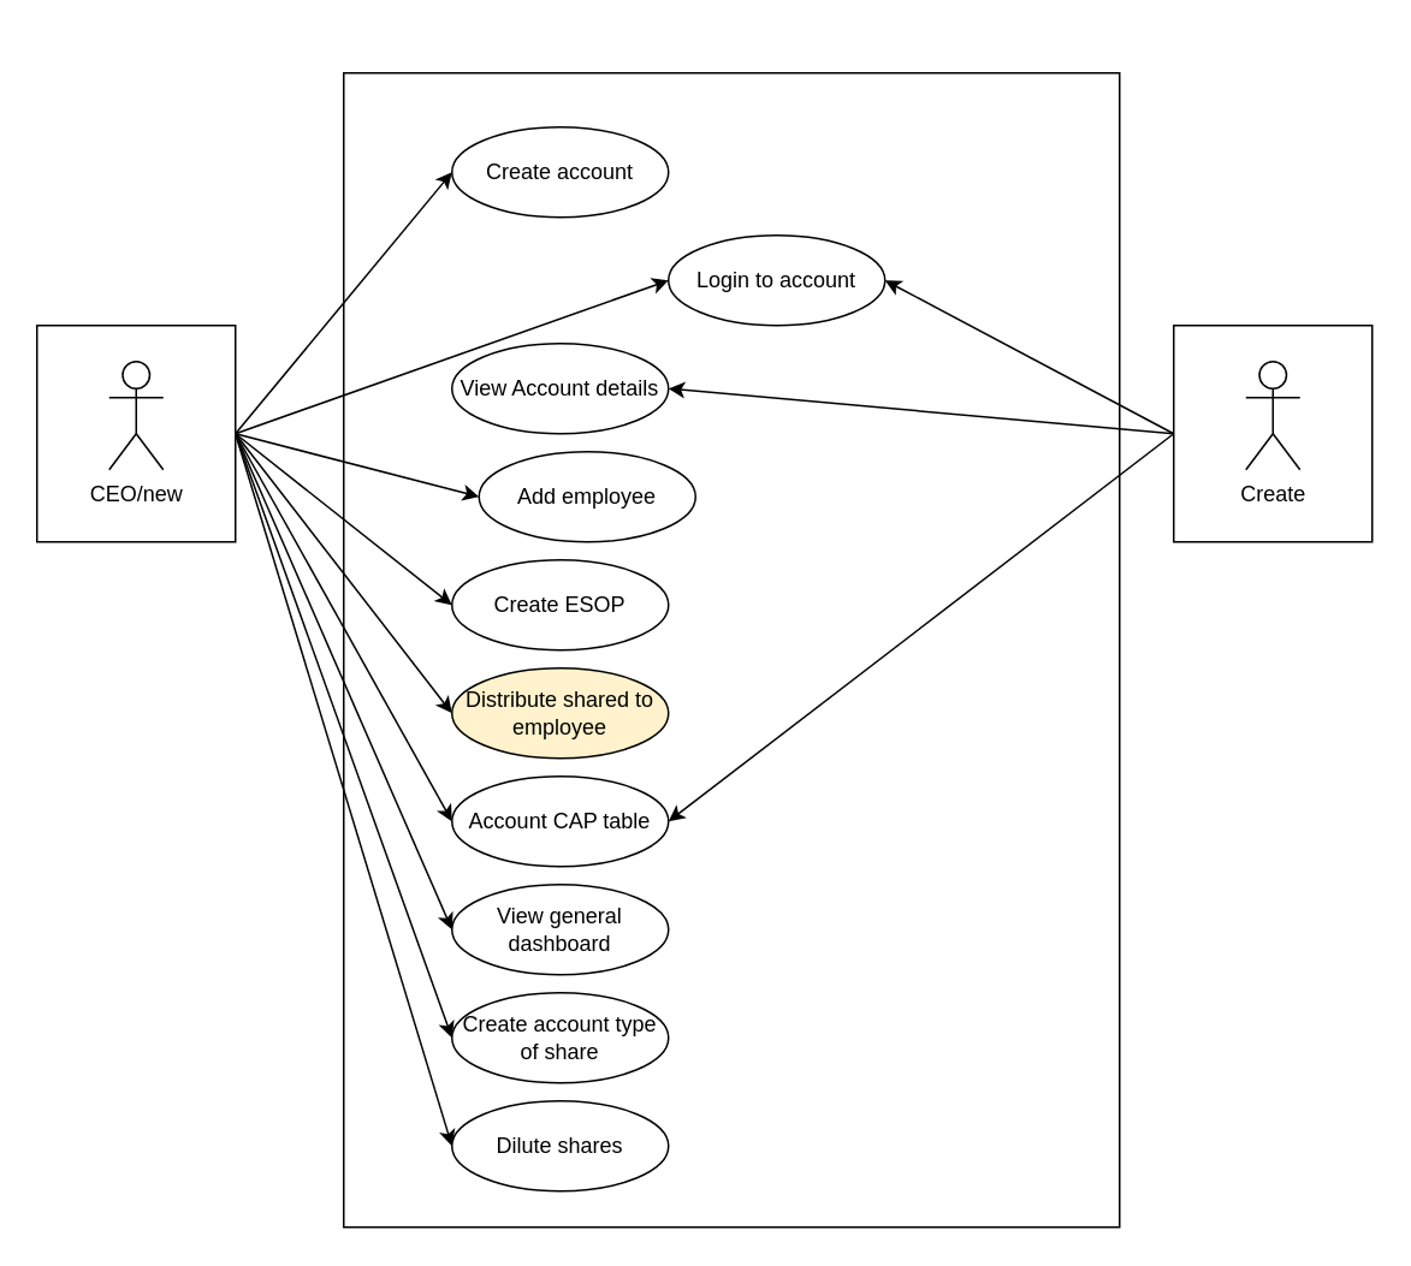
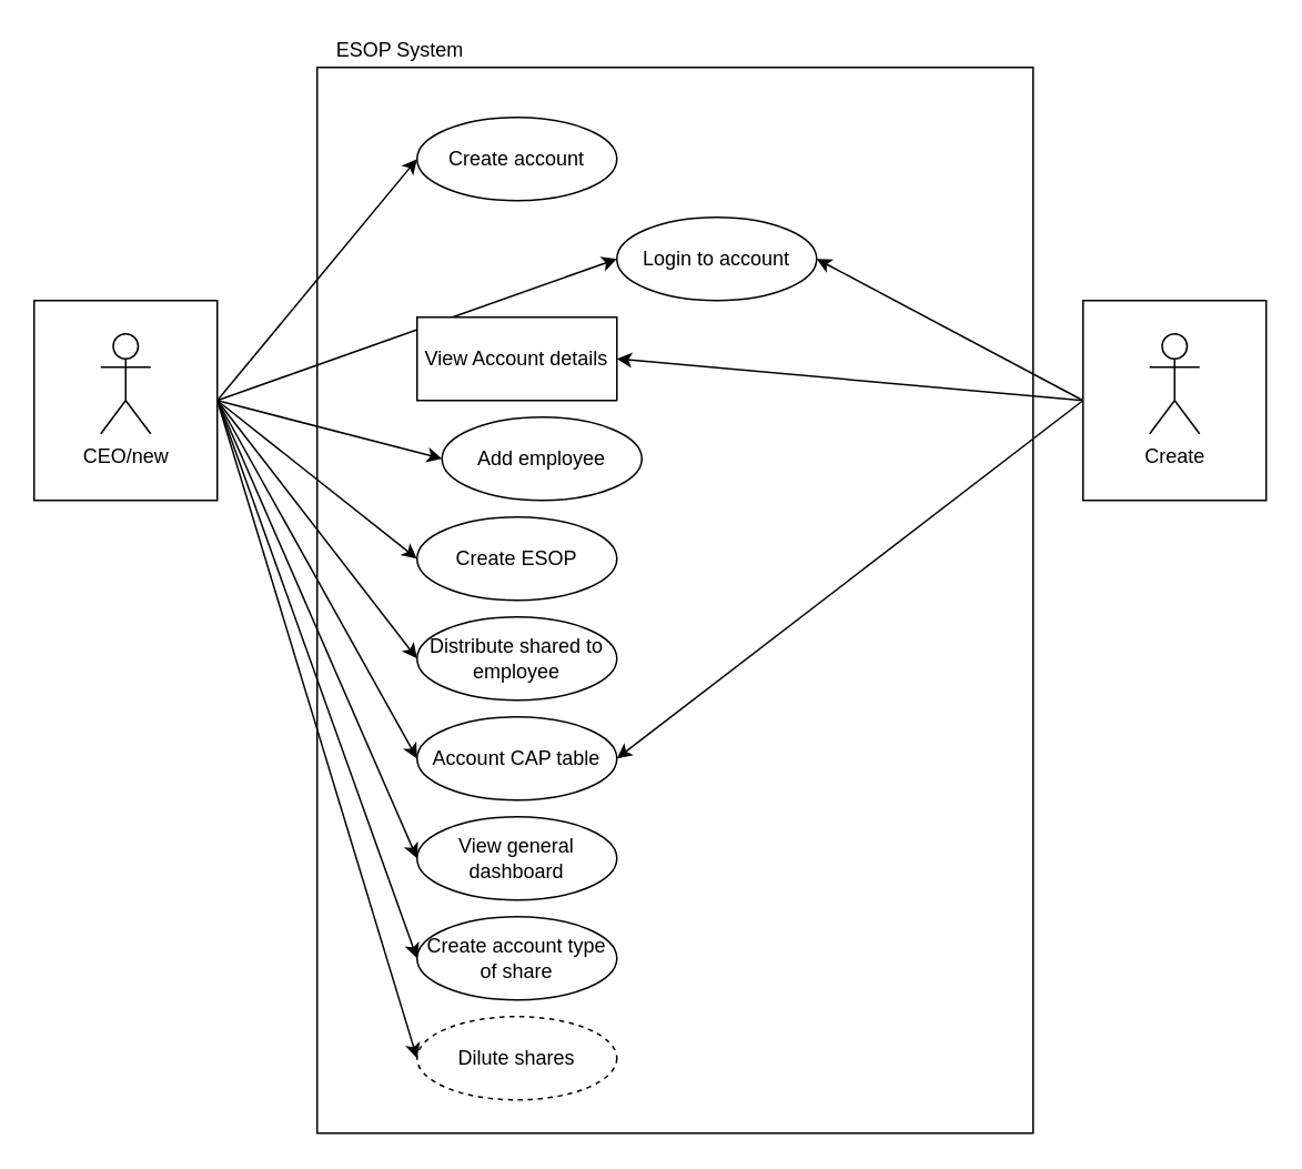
  <mxCell id="0" />
  <mxCell id="1" parent="0" />
  <mxCell id="2" value="" style="rounded=0;whiteSpace=wrap;html=1;" vertex="1" parent="1"><mxGeometry x="190" y="40" width="430" height="640" as="geometry" /></mxCell>
  <mxCell id="3" value="" style="group" vertex="1" connectable="0" parent="1"><mxGeometry x="20" y="180" width="110" height="120" as="geometry" /></mxCell>
  <mxCell id="4" value="" style="rounded=0;whiteSpace=wrap;html=1;" vertex="1" parent="3"><mxGeometry width="110" height="120" as="geometry" /></mxCell>
  <mxCell id="5" value="CEO/new" style="shape=umlActor;verticalLabelPosition=bottom;verticalAlign=top;html=1;outlineConnect=0;" vertex="1" parent="3"><mxGeometry x="40" y="20" width="30" height="60" as="geometry" /></mxCell>
  <mxCell id="6" value="" style="group" vertex="1" connectable="0" parent="1"><mxGeometry x="650" y="180" width="110" height="120" as="geometry" /></mxCell>
  <mxCell id="7" value="" style="rounded=0;whiteSpace=wrap;html=1;" vertex="1" parent="6"><mxGeometry width="110" height="120" as="geometry" /></mxCell>
  <mxCell id="8" value="Create" style="shape=umlActor;verticalLabelPosition=bottom;verticalAlign=top;html=1;outlineConnect=0;" vertex="1" parent="6"><mxGeometry x="40" y="20" width="30" height="60" as="geometry" /></mxCell>
  <mxCell id="9" value="Create account" style="ellipse;whiteSpace=wrap;html=1;" vertex="1" parent="1"><mxGeometry x="250" y="70" width="120" height="50" as="geometry" /></mxCell>
  <mxCell id="10" value="Add employee" style="ellipse;whiteSpace=wrap;html=1;" vertex="1" parent="1"><mxGeometry x="265" y="250" width="120" height="50" as="geometry" /></mxCell>
  <mxCell id="11" value="Create ESOP" style="ellipse;whiteSpace=wrap;html=1;" vertex="1" parent="1"><mxGeometry x="250" y="310" width="120" height="50" as="geometry" /></mxCell>
  <mxCell id="12" value="Login to account" style="ellipse;whiteSpace=wrap;html=1;" vertex="1" parent="1"><mxGeometry x="370" y="130" width="120" height="50" as="geometry" /></mxCell>
- <mxCell id="13" value="Distribute shared to employee" style="ellipse;whiteSpace=wrap;html=1;fillColor=#fff2cc;" vertex="1" parent="1"><mxGeometry x="250" y="370" width="120" height="50" as="geometry" /></mxCell>
+ <mxCell id="13" value="Distribute shared to employee" style="ellipse;whiteSpace=wrap;html=1;" vertex="1" parent="1"><mxGeometry x="250" y="370" width="120" height="50" as="geometry" /></mxCell>
  <mxCell id="14" value="Account CAP table" style="ellipse;whiteSpace=wrap;html=1;" vertex="1" parent="1"><mxGeometry x="250" y="430" width="120" height="50" as="geometry" /></mxCell>
  <mxCell id="15" value="View general dashboard" style="ellipse;whiteSpace=wrap;html=1;" vertex="1" parent="1"><mxGeometry x="250" y="490" width="120" height="50" as="geometry" /></mxCell>
  <mxCell id="16" value="Create account type of share" style="ellipse;whiteSpace=wrap;html=1;" vertex="1" parent="1"><mxGeometry x="250" y="550" width="120" height="50" as="geometry" /></mxCell>
- <mxCell id="17" value="Dilute shares" style="ellipse;whiteSpace=wrap;html=1;" vertex="1" parent="1"><mxGeometry x="250" y="610" width="120" height="50" as="geometry" /></mxCell>
+ <mxCell id="17" value="Dilute shares" style="ellipse;whiteSpace=wrap;html=1;dashed=1;" vertex="1" parent="1"><mxGeometry x="250" y="610" width="120" height="50" as="geometry" /></mxCell>
  <mxCell id="18" style="edgeStyle=none;rounded=0;orthogonalLoop=1;jettySize=auto;html=1;exitX=1;exitY=0.5;exitDx=0;exitDy=0;entryX=0;entryY=0.5;entryDx=0;entryDy=0;" edge="1" parent="1" source="4" target="9"><mxGeometry relative="1" as="geometry" /></mxCell>
  <mxCell id="19" style="edgeStyle=none;rounded=0;orthogonalLoop=1;jettySize=auto;html=1;exitX=1;exitY=0.5;exitDx=0;exitDy=0;entryX=0;entryY=0.5;entryDx=0;entryDy=0;" edge="1" parent="1" source="4" target="12"><mxGeometry relative="1" as="geometry" /></mxCell>
  <mxCell id="20" style="edgeStyle=none;rounded=0;orthogonalLoop=1;jettySize=auto;html=1;exitX=1;exitY=0.5;exitDx=0;exitDy=0;entryX=0;entryY=0.5;entryDx=0;entryDy=0;" edge="1" parent="1" source="4" target="10"><mxGeometry relative="1" as="geometry" /></mxCell>
  <mxCell id="21" style="edgeStyle=none;rounded=0;orthogonalLoop=1;jettySize=auto;html=1;exitX=1;exitY=0.5;exitDx=0;exitDy=0;entryX=0;entryY=0.5;entryDx=0;entryDy=0;" edge="1" parent="1" source="4" target="11"><mxGeometry relative="1" as="geometry" /></mxCell>
  <mxCell id="22" style="edgeStyle=none;rounded=0;orthogonalLoop=1;jettySize=auto;html=1;exitX=1;exitY=0.5;exitDx=0;exitDy=0;entryX=0;entryY=0.5;entryDx=0;entryDy=0;" edge="1" parent="1" source="4" target="13"><mxGeometry relative="1" as="geometry" /></mxCell>
  <mxCell id="23" style="edgeStyle=none;rounded=0;orthogonalLoop=1;jettySize=auto;html=1;exitX=1;exitY=0.5;exitDx=0;exitDy=0;entryX=0;entryY=0.5;entryDx=0;entryDy=0;" edge="1" parent="1" source="4" target="14"><mxGeometry relative="1" as="geometry" /></mxCell>
  <mxCell id="24" style="edgeStyle=none;rounded=0;orthogonalLoop=1;jettySize=auto;html=1;exitX=1;exitY=0.5;exitDx=0;exitDy=0;entryX=0;entryY=0.5;entryDx=0;entryDy=0;" edge="1" parent="1" source="4" target="15"><mxGeometry relative="1" as="geometry" /></mxCell>
  <mxCell id="25" style="edgeStyle=none;rounded=0;orthogonalLoop=1;jettySize=auto;html=1;exitX=1;exitY=0.5;exitDx=0;exitDy=0;entryX=0;entryY=0.5;entryDx=0;entryDy=0;" edge="1" parent="1" source="4" target="16"><mxGeometry relative="1" as="geometry" /></mxCell>
  <mxCell id="26" style="edgeStyle=none;rounded=0;orthogonalLoop=1;jettySize=auto;html=1;exitX=1;exitY=0.5;exitDx=0;exitDy=0;entryX=0;entryY=0.5;entryDx=0;entryDy=0;" edge="1" parent="1" source="4" target="17"><mxGeometry relative="1" as="geometry" /></mxCell>
  <mxCell id="27" style="edgeStyle=none;rounded=0;orthogonalLoop=1;jettySize=auto;html=1;exitX=0;exitY=0.5;exitDx=0;exitDy=0;entryX=1;entryY=0.5;entryDx=0;entryDy=0;" edge="1" parent="1" source="7" target="12"><mxGeometry relative="1" as="geometry" /></mxCell>
  <mxCell id="28" style="edgeStyle=none;rounded=0;orthogonalLoop=1;jettySize=auto;html=1;exitX=0;exitY=0.5;exitDx=0;exitDy=0;entryX=1;entryY=0.5;entryDx=0;entryDy=0;" edge="1" parent="1" source="7" target="14"><mxGeometry relative="1" as="geometry" /></mxCell>
- <mxCell id="29" value="View Account details" style="ellipse;whiteSpace=wrap;html=1;" vertex="1" parent="1"><mxGeometry x="250" y="190" width="120" height="50" as="geometry" /></mxCell>
+ <mxCell id="29" value="View Account details" style="whiteSpace=wrap;html=1;rounded=0;" vertex="1" parent="1"><mxGeometry x="250" y="190" width="120" height="50" as="geometry" /></mxCell>
  <mxCell id="30" style="edgeStyle=none;rounded=0;orthogonalLoop=1;jettySize=auto;html=1;exitX=0;exitY=0.5;exitDx=0;exitDy=0;entryX=1;entryY=0.5;entryDx=0;entryDy=0;" edge="1" parent="1" source="7" target="29"><mxGeometry relative="1" as="geometry" /></mxCell>
+ <mxCell id="31" value="ESOP System" style="text;html=1;strokeColor=none;fillColor=none;align=center;verticalAlign=middle;whiteSpace=wrap;rounded=0;" vertex="1" parent="1"><mxGeometry x="190" y="20" width="100" height="20" as="geometry" /></mxCell>
